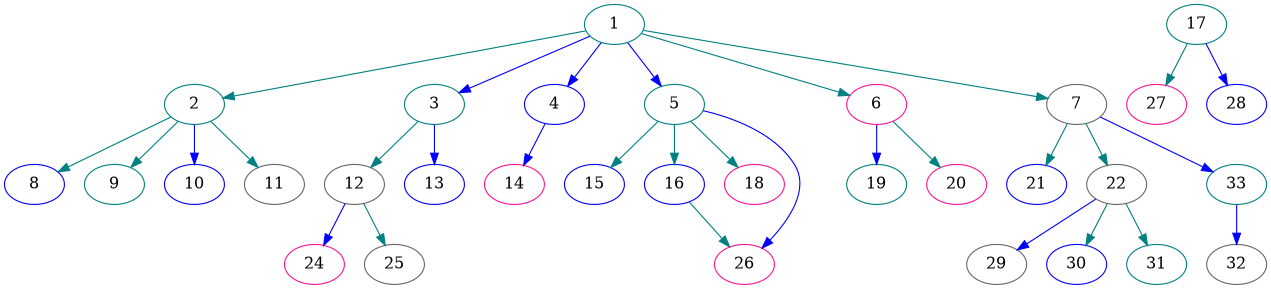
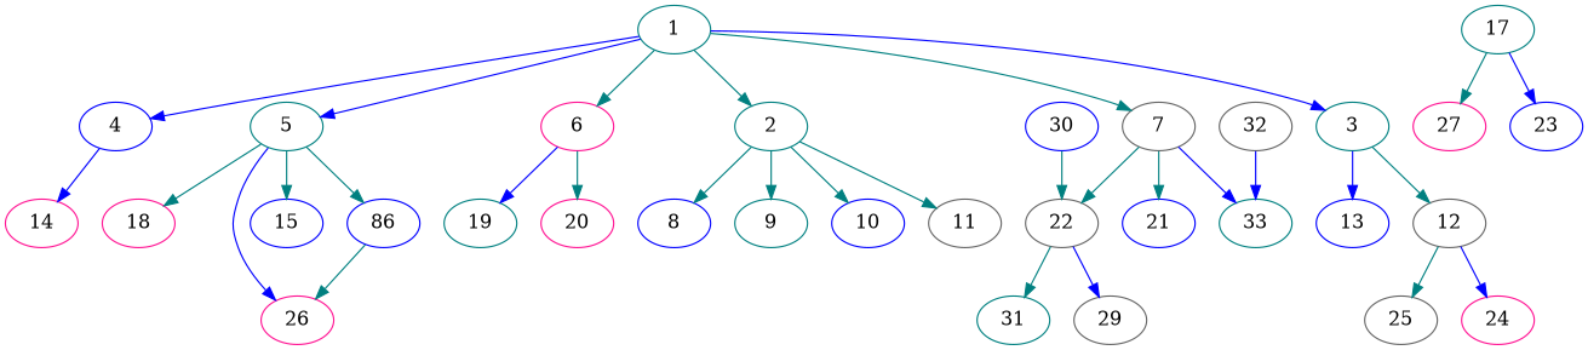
  digraph {
    node [color=teal]
    edge [color=teal]
    1
    2
    3
    4 [color=blue]
    5
    6 [color=deeppink]
    7 [color=gray40]
    8 [color=blue]
    9
    10 [color=blue]
    11 [color=gray40]
    12 [color=gray40]
    13 [color=blue]
    14 [color=deeppink]
    15 [color=blue]
-   16 [color=blue]
+   16 [color=blue label=86]
    18 [color=deeppink]
    26 [color=deeppink]
    19
    20 [color=deeppink]
    21 [color=blue]
    22 [color=gray40]
    n23 [label=33]
    24 [color=deeppink]
    25 [color=gray40]
    27 [color=deeppink]
    17
-   28 [color=blue]
+   28 [color=blue label=23]
    29 [color=gray40]
    30 [color=blue]
    31
    32 [color=gray40]
    1 -> 2
    1 -> 3 [color=blue]
    1 -> 4 [color=blue]
    1 -> 5 [color=blue]
    1 -> 6
    1 -> 7
    2 -> 8
    2 -> 9
-   2 -> 10 [color=blue]
+   2 -> 10
    2 -> 11
    3 -> 12
    3 -> 13 [color=blue]
    4 -> 14 [color=blue]
    5 -> 15
    5 -> 16
    5 -> 18
    5 -> 26 [color=blue]
    6 -> 19 [color=blue]
    6 -> 20
    7 -> 21
    7 -> 22
    7 -> n23 [color=blue]
    12 -> 24 [color=blue]
    12 -> 25
    16 -> 26
    22 -> 29 [color=blue]
-   22 -> 30
+   30 -> 22
    22 -> 31
-   n23 -> 32 [color=blue]
+   32 -> n23 [color=blue]
    17 -> 27
    17 -> 28 [color=blue]
  }
